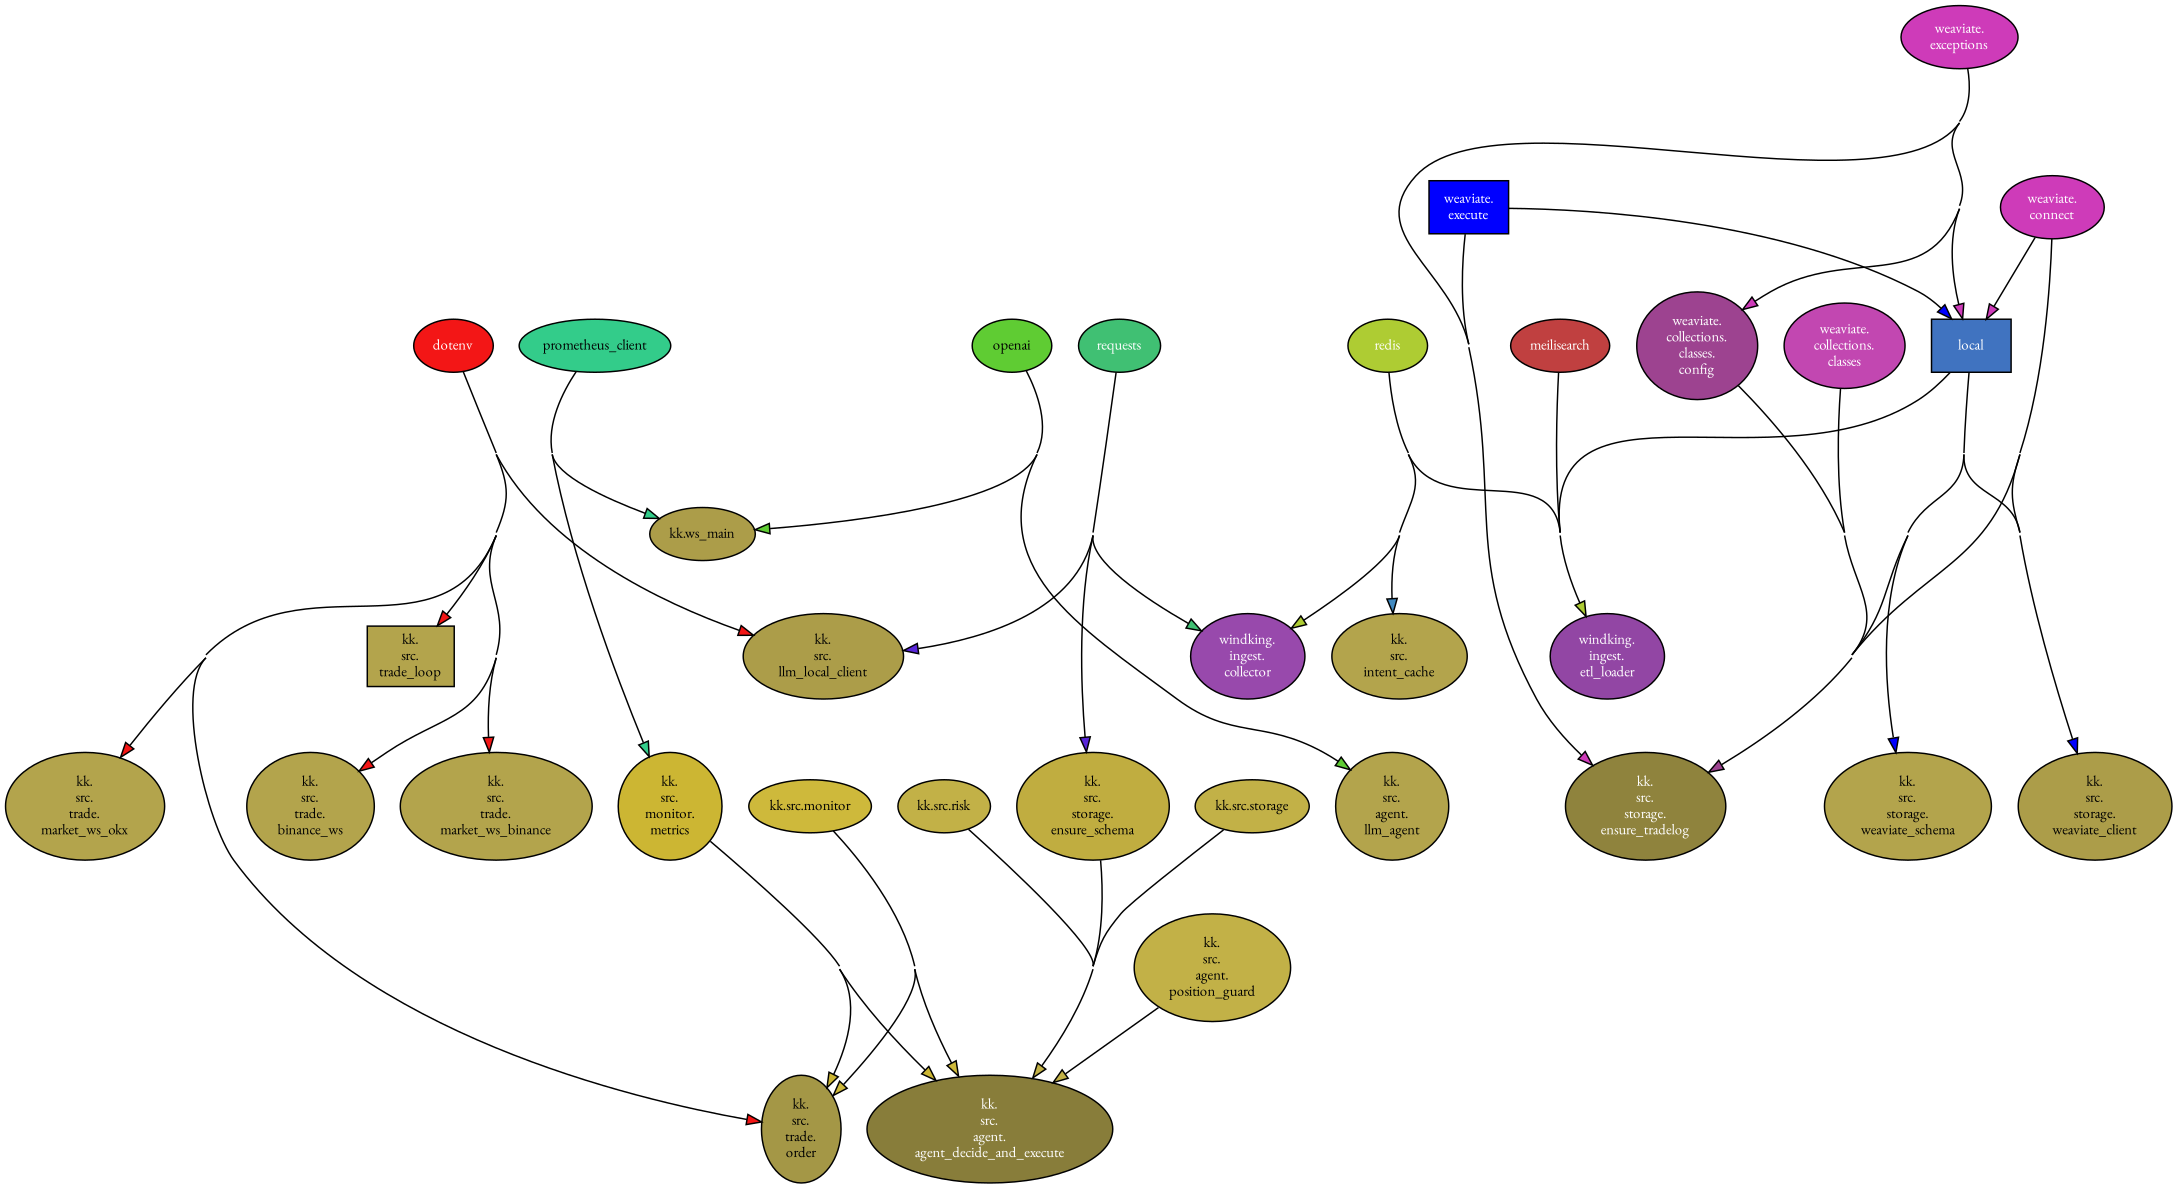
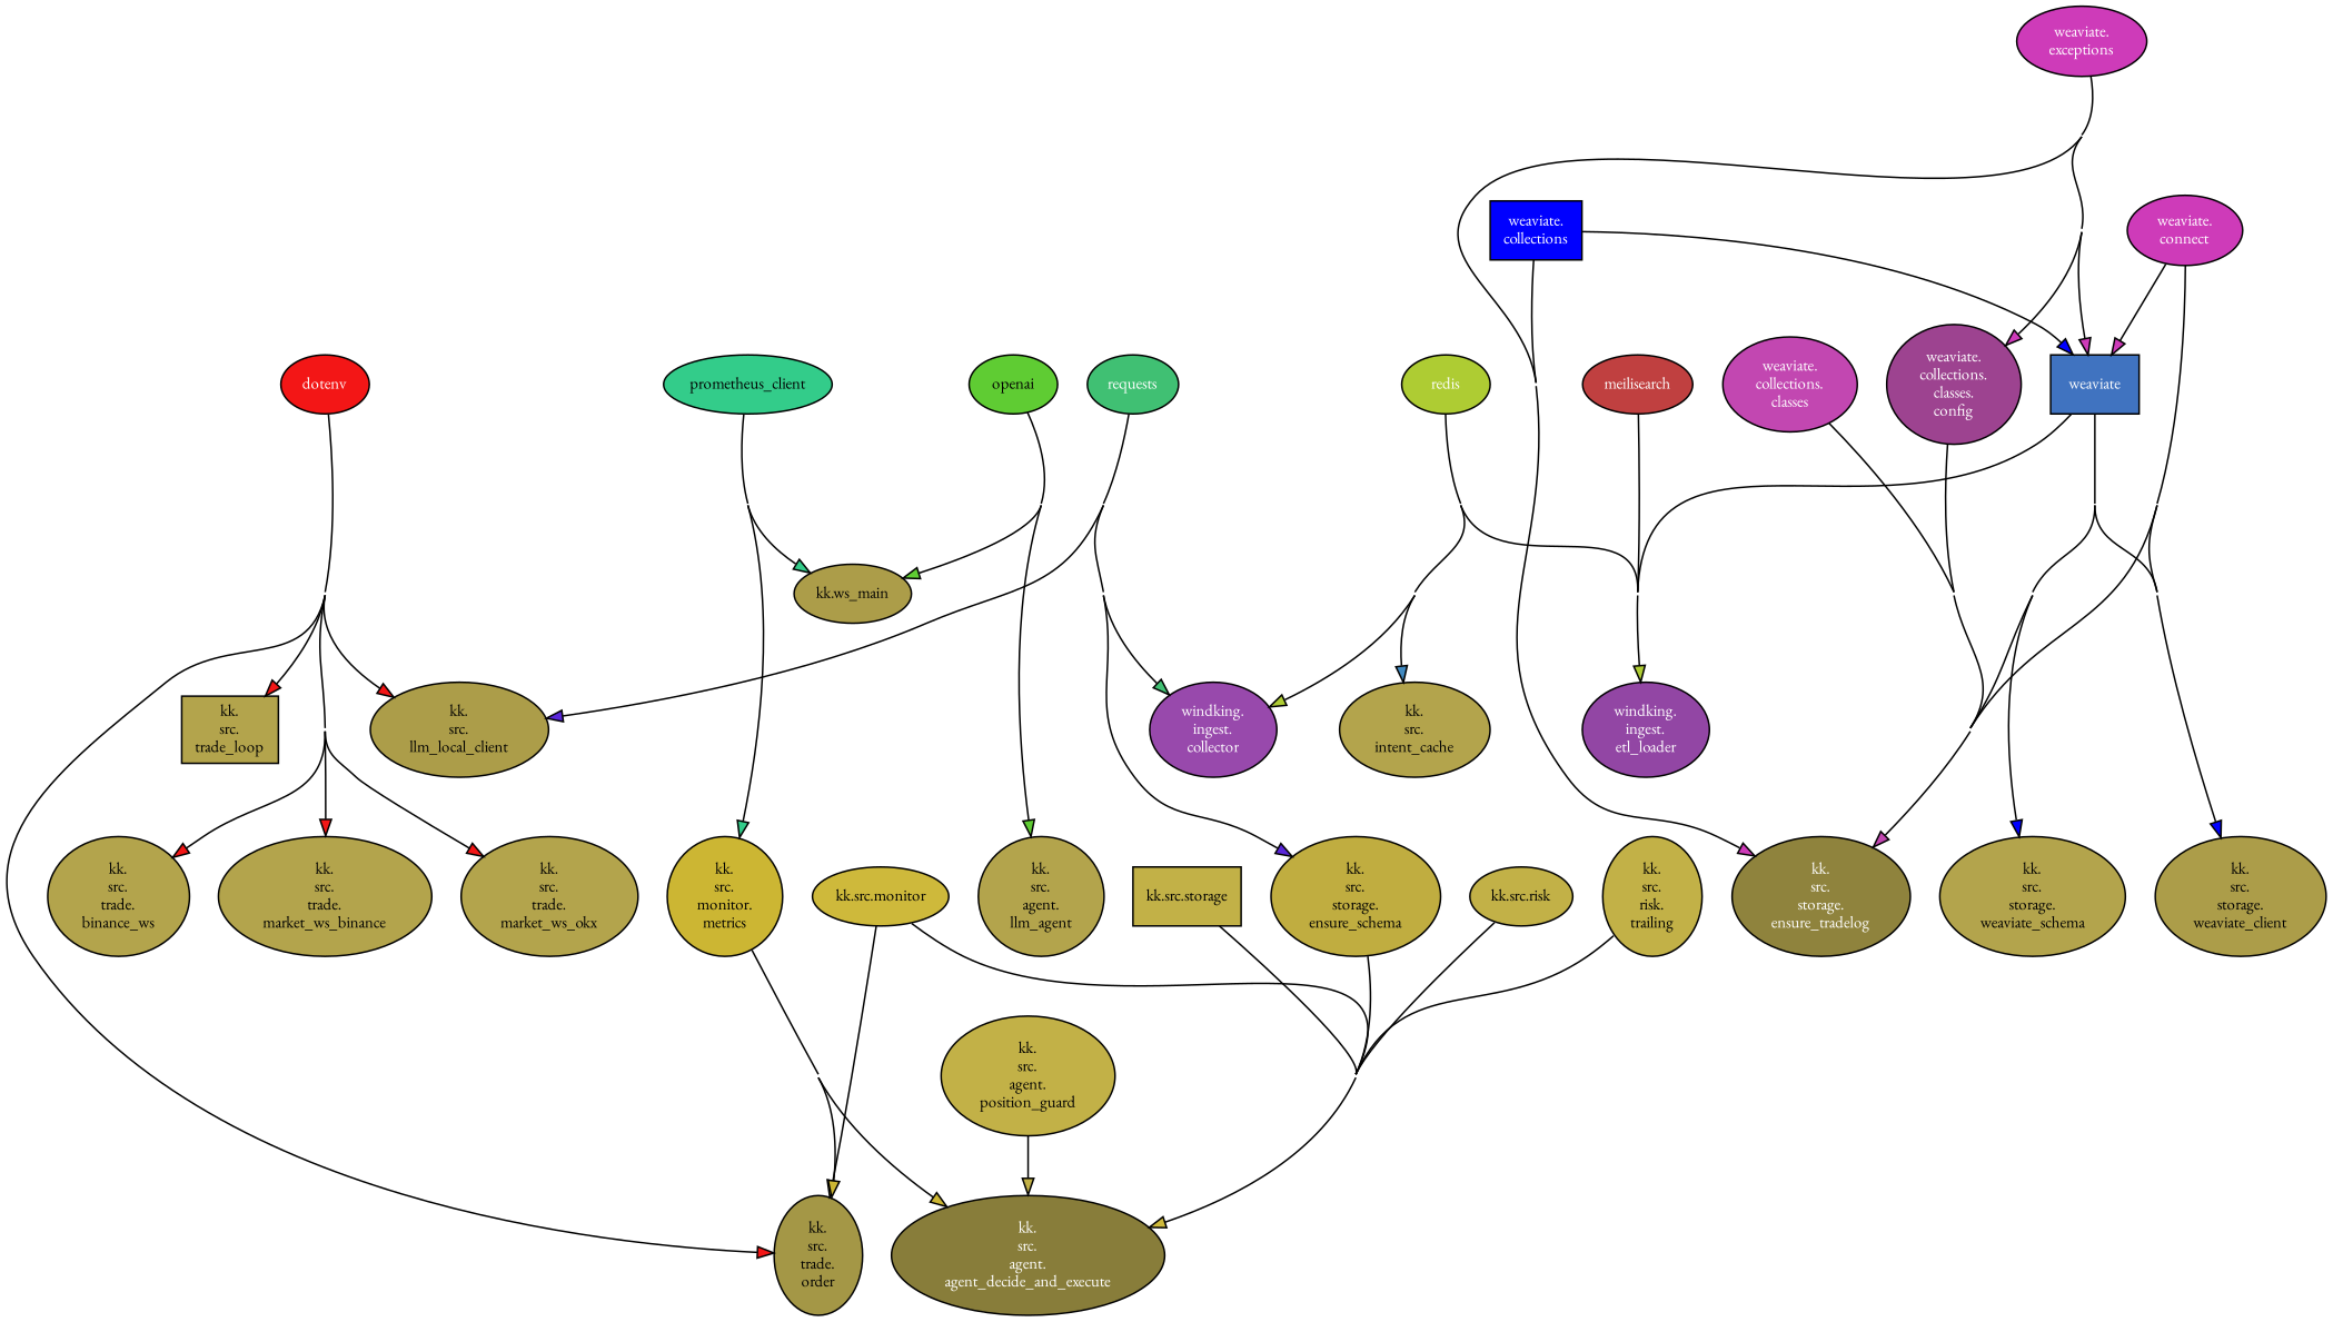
  digraph {
    concentrate=true
    fontname="EB Garamond"
    rankdir=TB
    node [fillcolor="#b3a44c" fontcolor="#000000" fontname="EB Garamond" fontsize=10 style=filled]
    edge [fillcolor="#f31616" fontname="EB Garamond" minlen=4]
    dotenv [fillcolor="#f31616" fontcolor="#ffffff"]
    n2 [fillcolor="#ac9d49" label="kk\.\nsrc\.\nllm_local_client"]
    n3 [label="kk\.\nsrc\.\ntrade\.\nbinance_ws"]
    n4 [label="kk\.\nsrc\.\ntrade\.\nmarket_ws_binance"]
    n5 [label="kk\.\nsrc\.\ntrade\.\nmarket_ws_okx"]
    n6 [fillcolor="#a49746" label="kk\.\nsrc\.\ntrade\.\norder"]
    n7 [label="kk\.\nsrc\.\ntrade_loop" shape=box]
    n8 [fillcolor="#887d3a" fontcolor="#ffffff" label="kk\.\nsrc\.\nagent\.\nagent_decide_and_execute"]
    n9 [label="kk\.\nsrc\.\nagent\.\nllm_agent"]
    n10 [fillcolor="#c2b147" label="kk\.\nsrc\.\nagent\.\nposition_guard"]
    n11 [label="kk\.\nsrc\.\nintent_cache"]
    n12 [fillcolor="#ceb93b" label="kk.src.monitor"]
    n13 [fillcolor="#ccb633" label="kk\.\nsrc\.\nmonitor\.\nmetrics"]
    n14 [fillcolor="#c2b147" label="kk.src.risk"]
-   n16 [fillcolor="#c2b147" label="kk.src.storage"]
+   n15 [fillcolor="#c2b147" label="kk\.\nsrc\.\nrisk\.\ntrailing"]
+   n16 [fillcolor="#c2b147" label="kk.src.storage" shape=box]
    n17 [fillcolor="#c0ad40" label="kk\.\nsrc\.\nstorage\.\nensure_schema"]
    n18 [fillcolor="#8f833d" fontcolor="#ffffff" label="kk\.\nsrc\.\nstorage\.\nensure_tradelog"]
    n19 [fillcolor="#ac9d49" label="kk\.\nsrc\.\nstorage\.\nweaviate_client"]
    n20 [label="kk\.\nsrc\.\nstorage\.\nweaviate_schema"]
    n21 [fillcolor="#ac9d49" label="kk.ws_main"]
    openai [fillcolor="#5fcc33"]
    prometheus_client [fillcolor="#33cc8a"]
    redis [fillcolor="#aecc33" fontcolor="#ffffff"]
    n25 [fillcolor="#9849ac" fontcolor="#ffffff" label="windking\.\ningest\.\ncollector"]
    n26 [fillcolor="#9246a4" fontcolor="#ffffff" label="windking\.\ningest\.\netl_loader"]
    requests [fillcolor="#40c073" fontcolor="#ffffff"]
-   weaviate [fillcolor="#4073c0" fontcolor="#ffffff" shape=box label=local]
-   n29 [fillcolor=blue fontcolor=white label="weaviate\.\nexecute" shape=box]
+   weaviate [fillcolor="#4073c0" fontcolor="#ffffff" shape=box]
+   n29 [fillcolor=blue fontcolor=white label="weaviate\.\ncollections" shape=box]
    n30 [fillcolor="#c247b1" fontcolor="#ffffff" label="weaviate\.\ncollections\.\nclasses"]
    n31 [fillcolor="#9d4390" fontcolor="#ffffff" label="weaviate\.\ncollections\.\nclasses\.\nconfig"]
    n32 [fillcolor="#ce3bb9" fontcolor="#ffffff" label="weaviate\.\nconnect"]
    n33 [fillcolor="#ce3bb9" fontcolor="#ffffff" label="weaviate\.\nexceptions"]
    meilisearch [fillcolor="#c04040" fontcolor="#ffffff"]
    dotenv -> n2 [minlen=3]
    dotenv -> n3
    dotenv -> n4
    dotenv -> n5
    dotenv -> n6
    dotenv -> n7 [minlen=3]
    n10 -> n8 [fillcolor="#c2b147" weight=3 minlen=""]
    n12 -> n6 [fillcolor="#ceb93b" minlen=2 weight=2]
    n12 -> n8 [fillcolor="#ceb93b" minlen=2 weight=2]
    n13 -> n6 [fillcolor="#ccb633" minlen=2 weight=2]
    n13 -> n8 [fillcolor="#ccb633" minlen=2 weight=2]
    n14 -> n8 [fillcolor="#c2b147" minlen=2 weight=2]
+   n15 -> n8 [fillcolor="#c2b147" minlen=2 weight=2]
    n16 -> n8 [fillcolor="#c2b147" minlen=2 weight=2]
    n17 -> n8 [fillcolor="#c0ad40" minlen=2 weight=2]
    openai -> n9 [fillcolor="#5fcc33"]
    openai -> n21 [fillcolor="#5fcc33" minlen=2]
    prometheus_client -> n13 [fillcolor="#33cc8a"]
    prometheus_client -> n21 [fillcolor="#33cc8a" minlen=2]
    redis -> n11 [fillcolor="#4089c0" minlen=3]
    redis -> n25 [fillcolor="#aecc33" minlen=3]
    redis -> n26 [fillcolor="#aecc33" minlen=3]
    requests -> n2 [fillcolor="#5926d9" minlen=3]
    requests -> n17 [fillcolor="#5926d9"]
    requests -> n25 [fillcolor="#40c073" minlen=3]
    weaviate -> n18 [fillcolor=blue]
    weaviate -> n19 [fillcolor=blue]
    weaviate -> n20 [fillcolor=blue]
    weaviate -> n26 [fillcolor="#4073c0" minlen=3]
    n29 -> n18 [fillcolor=blue]
    n29 -> weaviate [fillcolor=blue minlen=""]
    n30 -> n18 [fillcolor="#c247b1"]
    n31 -> n18 [fillcolor="#9d4390"]
    n32 -> n18 [fillcolor="#ce3bb9"]
    n32 -> n19 [fillcolor="#ce3bb9"]
    n32 -> weaviate [fillcolor="#ce3bb9" minlen=""]
    n33 -> n18 [fillcolor="#ce3bb9"]
    n33 -> weaviate [fillcolor="#ce3bb9" minlen=""]
    n33 -> n31 [fillcolor="#ce3bb9" minlen=3]
    meilisearch -> n26 [fillcolor="#c04040" minlen=3]
  }
